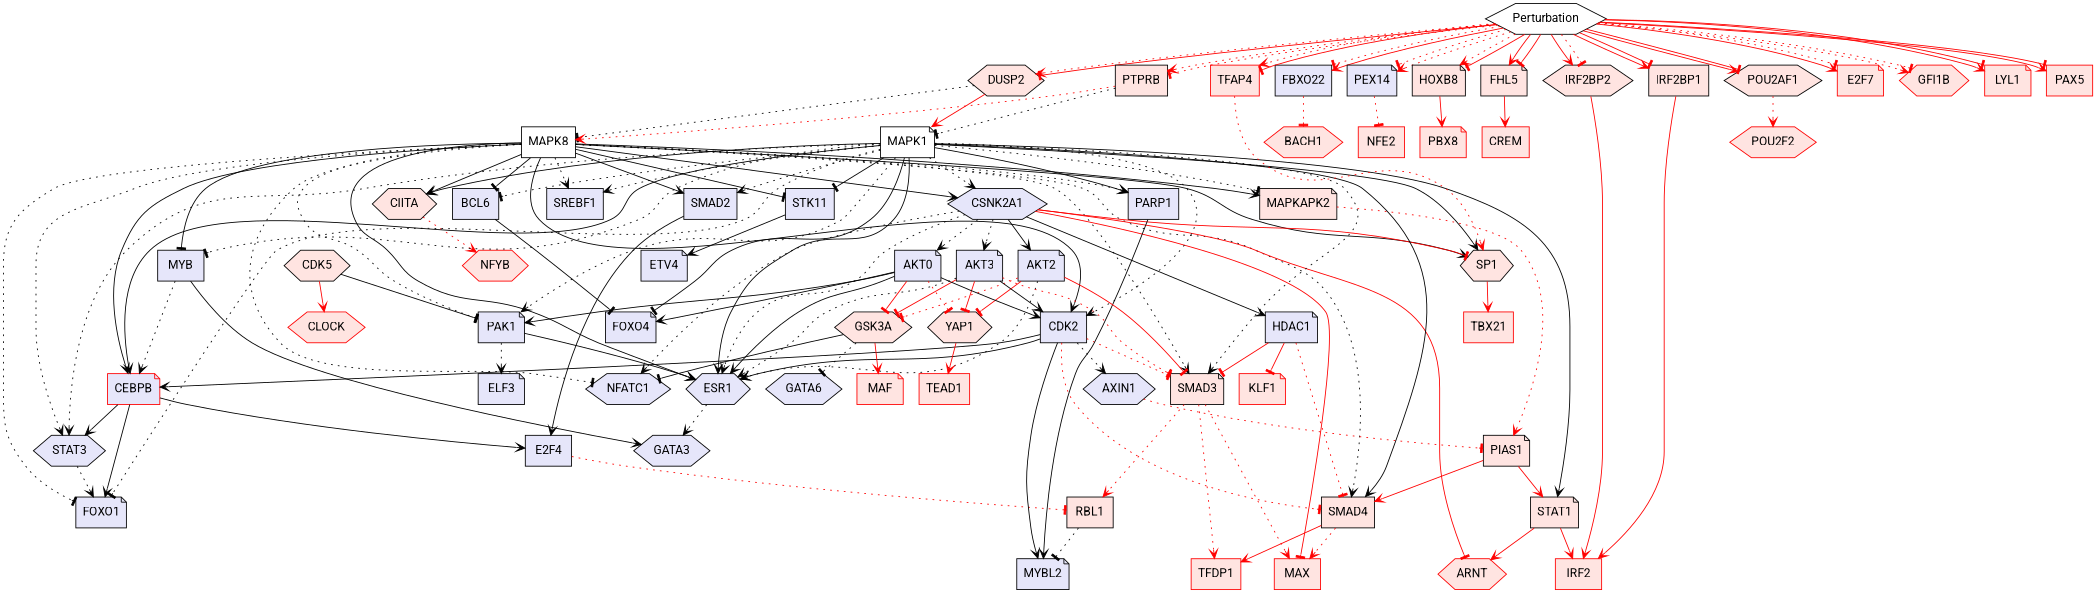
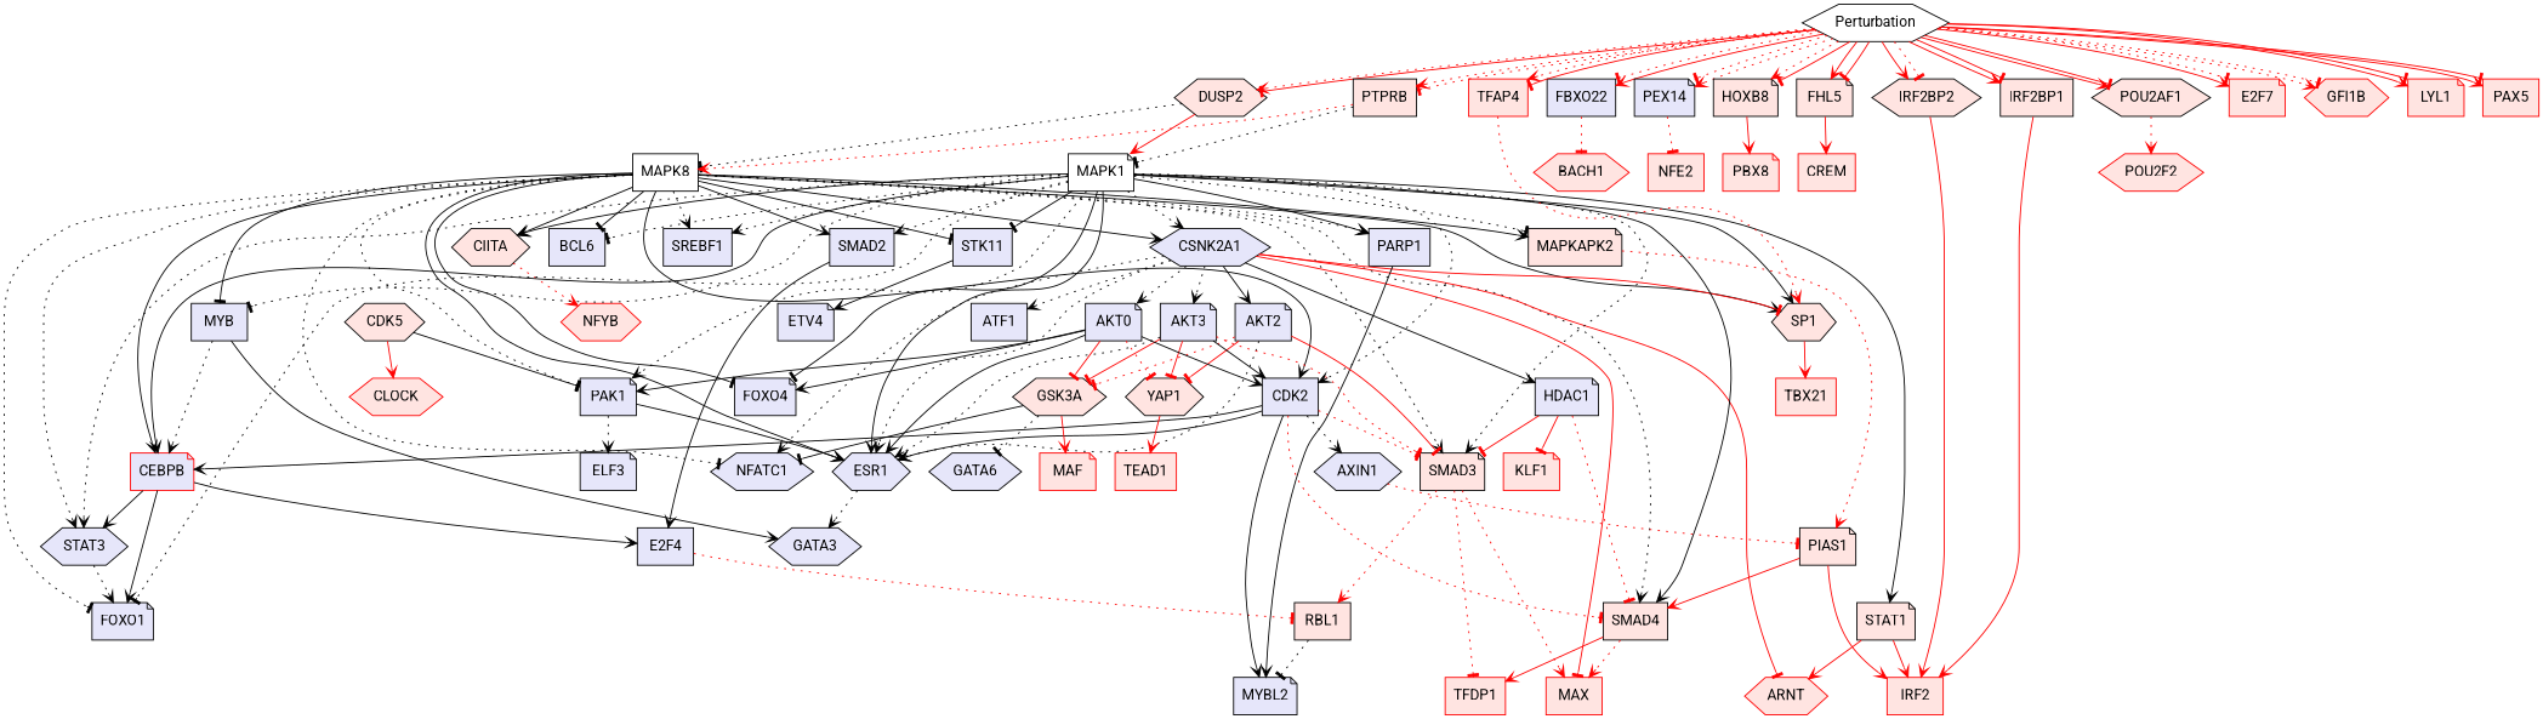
  digraph {
    fontname=Roboto
    node [fillcolor=mistyrose fontname=Roboto shape=box style=filled]
    edge [arrowhead=vee color=red fontname=Roboto penwidth=1 style=solid]
    MYB [color=black fillcolor=lavender]
    GATA3 [color=black fillcolor=lavender shape=hexagon]
    CEBPB [color=red fillcolor=lavender shape=note]
    FOXO1 [color=black fillcolor=lavender shape=note]
    STAT3 [color=black fillcolor=lavender shape=hexagon]
    E2F4 [color=black fillcolor=lavender]
    n7 [label=MAPK8 fillcolor="" style=""]
    ESR1 [color=black fillcolor=lavender shape=hexagon]
    PAK1 [fillcolor=lavender shape=note]
    SMAD2 [color=black fillcolor=lavender]
    NFATC1 [color=black fillcolor=lavender shape=hexagon]
    FOXO4 [color=black fillcolor=lavender shape=note]
    CSNK2A1 [fillcolor=lavender shape=hexagon]
    CDK2 [fillcolor=lavender]
    STK11 [fillcolor=lavender]
    SREBF1 [color=black fillcolor=lavender]
    BCL6 [color=black fillcolor=lavender]
    SP1 [shape=hexagon]
    SMAD3 [shape=note]
    MAPKAPK2 [shape=note]
    CIITA [shape=hexagon]
    PARP1 [fillcolor=lavender]
    SMAD4
    ELF3 [color=black fillcolor=lavender shape=note]
+   ATF1 [color=black fillcolor=lavender]
    AKT2 [fillcolor=lavender shape=note]
    HDAC1 [fillcolor=lavender shape=note]
    MAX [color=red]
    ARNT [color=red shape=hexagon]
    AKT3 [fillcolor=lavender shape=note]
    n31 [fillcolor=lavender label=AKT0 shape=note]
    MYBL2 [color=black fillcolor=lavender shape=note]
    AXIN1 [fillcolor=lavender shape=hexagon]
    ETV4 [color=black fillcolor=lavender shape=note]
    TBX21 [color=red]
    RBL1
    TFDP1 [color=red]
    PIAS1 [shape=note]
    NFYB [color=red shape=hexagon]
    CDK5 [shape=hexagon]
    CLOCK [color=red shape=hexagon]
    GSK3A [shape=hexagon]
    GATA6 [color=black fillcolor=lavender shape=hexagon]
    MAF [color=red shape=note]
    MAPK1 [shape=note fillcolor="" style=""]
    STAT1 [shape=note]
    IRF2 [color=red]
    YAP1 [shape=hexagon]
    KLF1 [color=red shape=note]
    TEAD1 [color=red]
    DUSP2 [shape=hexagon]
    Perturbation [color=black fillcolor=white shape=hexagon]
    FBXO22 [fillcolor=lavender]
    PEX14 [fillcolor=lavender shape=note]
    HOXB8 [shape=note]
    TFAP4 [color=red]
    FHL5 [shape=note]
    IRF2BP2 [shape=hexagon]
    POU2AF1 [shape=hexagon]
    E2F7 [color=red shape=note]
    GFI1B [color=red shape=hexagon]
    LYL1 [color=red shape=note]
    PAX5 [color=red]
    IRF2BP1
    PTPRB
    BACH1 [color=red shape=hexagon]
    NFE2 [color=red]
    n68 [color=red label=PBX8 shape=note]
    CREM [color=red]
    POU2F2 [color=red shape=hexagon]
    MYB -> GATA3 [color=black]
    MYB -> CEBPB [color=black style=dotted]
    CEBPB -> FOXO1 [color=black]
    CEBPB -> STAT3 [color=black]
    CEBPB -> E2F4 [color=black]
    STAT3 -> FOXO1 [color=black style=dotted]
    E2F4 -> RBL1 [arrowhead=tee style=dotted]
    n7 -> MYB [arrowhead=tee color=NA]
    n7 -> CEBPB [color=NA]
    n7 -> FOXO1 [arrowhead=tee color=NA style=dotted]
    n7 -> STAT3 [color=NA style=dotted]
    n7 -> ESR1 [color=NA]
    n7 -> PAK1 [arrowhead=tee color=NA style=dotted]
    n7 -> SMAD2 [color=NA]
    n7 -> NFATC1 [arrowhead=tee color=NA style=dotted]
-   BCL6 -> FOXO4 [arrowhead=tee color=NA]
+   n7 -> FOXO4 [arrowhead=tee color=NA]
    n7 -> CSNK2A1 [color=NA]
    n7 -> CDK2 [color=NA]
    n7 -> STK11 [arrowhead=tee color=NA]
    n7 -> SREBF1 [color=NA style=dotted]
    n7 -> BCL6 [arrowhead=tee color=NA]
    n7 -> SP1 [color=NA]
    n7 -> SMAD3 [color=NA style=dotted]
    n7 -> MAPKAPK2 [color=NA]
    n7 -> CIITA [color=NA]
    n7 -> PARP1 [color=NA style=dotted]
    n7 -> SMAD4 [color=NA style=dotted]
    ESR1 -> GATA3 [color=black style=dotted]
    PAK1 -> ESR1 [color=black]
    PAK1 -> ELF3 [color=black style=dotted]
    SMAD2 -> E2F4 [color=black]
    CSNK2A1 -> ESR1 [color=black style=dotted]
    CSNK2A1 -> NFATC1 [color=black style=dotted]
    CSNK2A1 -> SP1 [arrowhead=tee]
+   CSNK2A1 -> ATF1 [color=black style=dotted]
    CSNK2A1 -> AKT2 [color=black]
    CSNK2A1 -> HDAC1 [color=black]
    CSNK2A1 -> MAX [arrowhead=tee]
    CSNK2A1 -> ARNT [arrowhead=tee]
    CSNK2A1 -> AKT3 [color=black style=dotted]
    CSNK2A1 -> n31 [color=black style=dotted]
    CDK2 -> CEBPB [color=black]
    CDK2 -> ESR1 [color=black]
    CDK2 -> SMAD3 [arrowhead=tee style=dotted]
    CDK2 -> SMAD4 [arrowhead=tee style=dotted]
    CDK2 -> MYBL2 [color=black]
    CDK2 -> AXIN1 [color=black style=dotted]
    STK11 -> ETV4 [color=black]
    SP1 -> TBX21
    SMAD3 -> MAX [style=dotted]
    SMAD3 -> RBL1 [style=dotted]
-   SMAD3 -> TFDP1 [style=dotted]
+   SMAD3 -> TFDP1 [arrowhead=tee style=dotted]
    MAPKAPK2 -> PIAS1 [style=dotted]
    CIITA -> NFYB [style=dotted]
    PARP1 -> MYBL2 [color=black]
    SMAD4 -> MAX [style=dotted]
    SMAD4 -> TFDP1
    AKT2 -> ESR1 [color=black style=dotted]
    AKT2 -> SMAD3 [arrowhead=tee]
    AKT2 -> GSK3A [arrowhead=tee style=dotted]
    AKT2 -> YAP1 [arrowhead=tee]
    HDAC1 -> SMAD3 [arrowhead=tee]
    HDAC1 -> SMAD4 [arrowhead=tee style=dotted]
    HDAC1 -> KLF1 [arrowhead=tee]
    AKT3 -> ESR1 [color=black style=dotted]
    AKT3 -> CDK2 [color=black]
    AKT3 -> SMAD3 [arrowhead=tee style=dotted]
    AKT3 -> GSK3A [arrowhead=tee]
    AKT3 -> YAP1 [arrowhead=tee]
    n31 -> ESR1 [color=black]
    n31 -> PAK1 [color=black]
    n31 -> FOXO4 [color=black]
    n31 -> CDK2 [color=black]
    n31 -> GSK3A [arrowhead=tee]
    n31 -> YAP1 [arrowhead=tee style=dotted]
    AXIN1 -> PIAS1 [arrowhead=tee style=dotted]
    RBL1 -> MYBL2 [arrowhead=tee color=black style=dotted]
    PIAS1 -> SMAD4
-   PIAS1 -> STAT1
+   PIAS1 -> IRF2
    CDK5 -> PAK1 [arrowhead=tee color=black]
    CDK5 -> CLOCK
    GSK3A -> NFATC1 [arrowhead=tee color=black]
    GSK3A -> GATA6 [arrowhead=tee color=black style=dotted]
    GSK3A -> MAF
    MAPK1 -> MYB [arrowhead=tee color=NA style=dotted]
    MAPK1 -> CEBPB [color=NA]
    MAPK1 -> FOXO1 [arrowhead=tee color=NA style=dotted]
    MAPK1 -> STAT3 [color=NA style=dotted]
    MAPK1 -> ESR1 [color=NA]
    MAPK1 -> PAK1 [color=NA style=dotted]
    MAPK1 -> SMAD2 [color=NA style=dotted]
    MAPK1 -> FOXO4 [arrowhead=tee color=NA]
    MAPK1 -> CSNK2A1 [color=NA style=dotted]
    MAPK1 -> CDK2 [color=NA style=dotted]
    MAPK1 -> STK11 [arrowhead=tee color=NA]
    MAPK1 -> SREBF1 [color=NA style=dotted]
    MAPK1 -> BCL6 [arrowhead=tee color=NA style=dotted]
    MAPK1 -> SP1 [color=NA]
    MAPK1 -> SMAD3 [color=NA style=dotted]
    MAPK1 -> MAPKAPK2 [arrowhead=tee color=NA style=dotted]
    MAPK1 -> CIITA [color=NA]
    MAPK1 -> PARP1 [color=NA]
    MAPK1 -> SMAD4 [color=NA]
    MAPK1 -> STAT1 [color=NA]
    STAT1 -> ARNT
    STAT1 -> IRF2
    YAP1 -> TEAD1
    DUSP2 -> n7 [arrowhead=tee color=black style=dotted]
    DUSP2 -> MAPK1
    Perturbation -> DUSP2 [style=dotted]
    Perturbation -> DUSP2 [arrowhead=tee]
    Perturbation -> FBXO22 [arrowhead=tee style=dotted]
    Perturbation -> FBXO22
    Perturbation -> PEX14 [arrowhead=tee style=dotted]
    Perturbation -> PEX14 [style=dotted]
    Perturbation -> HOXB8 [style=dotted]
    Perturbation -> HOXB8 [arrowhead=tee]
    Perturbation -> TFAP4 [style=dotted]
    Perturbation -> TFAP4 [arrowhead=tee]
    Perturbation -> FHL5
    Perturbation -> FHL5 [arrowhead=tee]
    Perturbation -> IRF2BP2
    Perturbation -> IRF2BP2 [arrowhead=tee style=dotted]
    Perturbation -> POU2AF1
    Perturbation -> POU2AF1 [arrowhead=tee]
    Perturbation -> E2F7
    Perturbation -> E2F7 [arrowhead=tee style=dotted]
    Perturbation -> GFI1B [style=dotted]
    Perturbation -> GFI1B [arrowhead=tee style=dotted]
    Perturbation -> LYL1
    Perturbation -> LYL1 [arrowhead=tee]
    Perturbation -> PAX5
    Perturbation -> PAX5 [arrowhead=tee]
    Perturbation -> IRF2BP1
    Perturbation -> IRF2BP1 [arrowhead=tee]
    Perturbation -> PTPRB [style=dotted]
    Perturbation -> PTPRB [arrowhead=tee style=dotted]
    FBXO22 -> BACH1 [arrowhead=tee style=dotted]
    PEX14 -> NFE2 [arrowhead=tee style=dotted]
    HOXB8 -> n68
    TFAP4 -> SP1 [style=dotted]
    FHL5 -> CREM
    IRF2BP2 -> IRF2
    POU2AF1 -> POU2F2 [style=dotted]
    IRF2BP1 -> IRF2
    PTPRB -> n7 [style=dotted]
    PTPRB -> MAPK1 [arrowhead=tee color=black style=dotted]
  }
